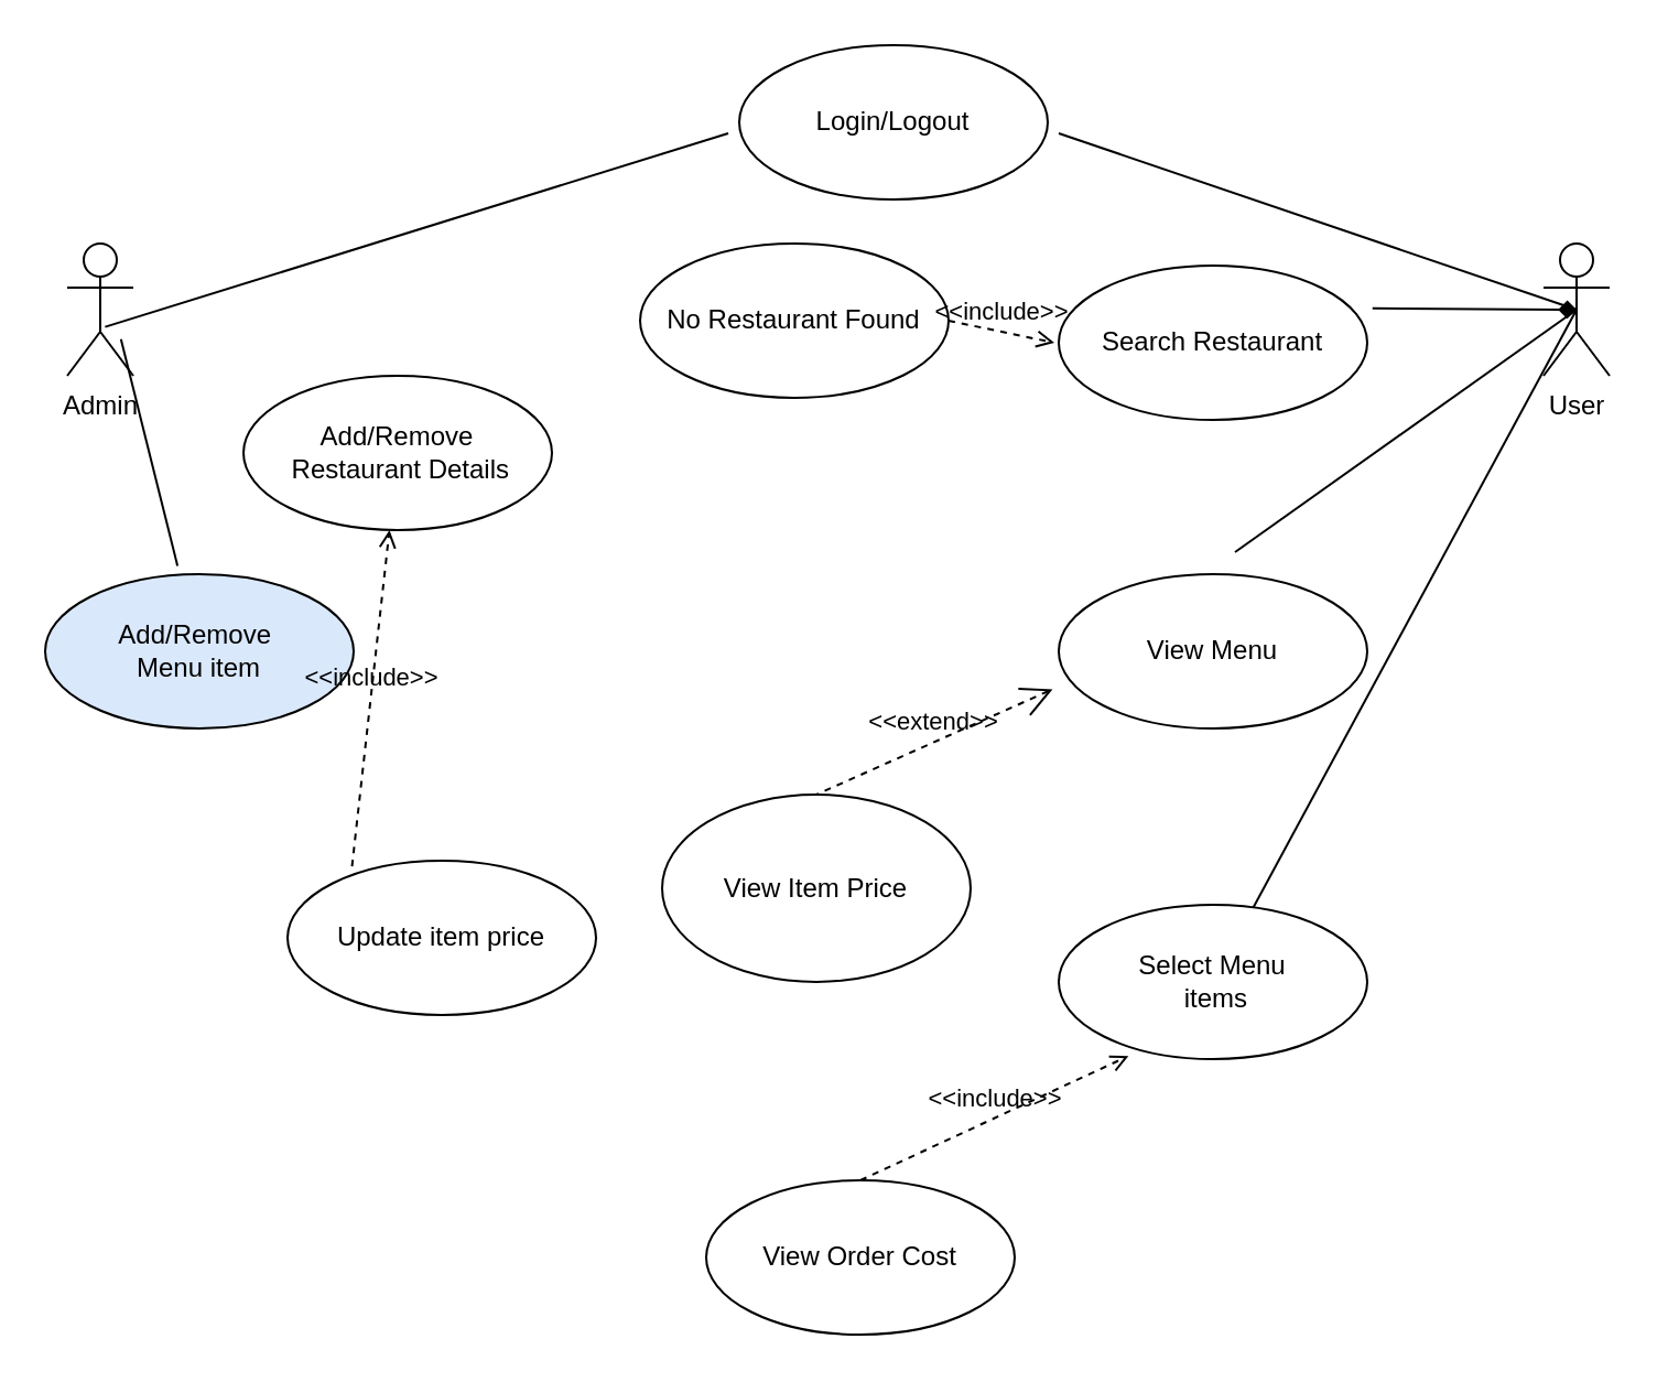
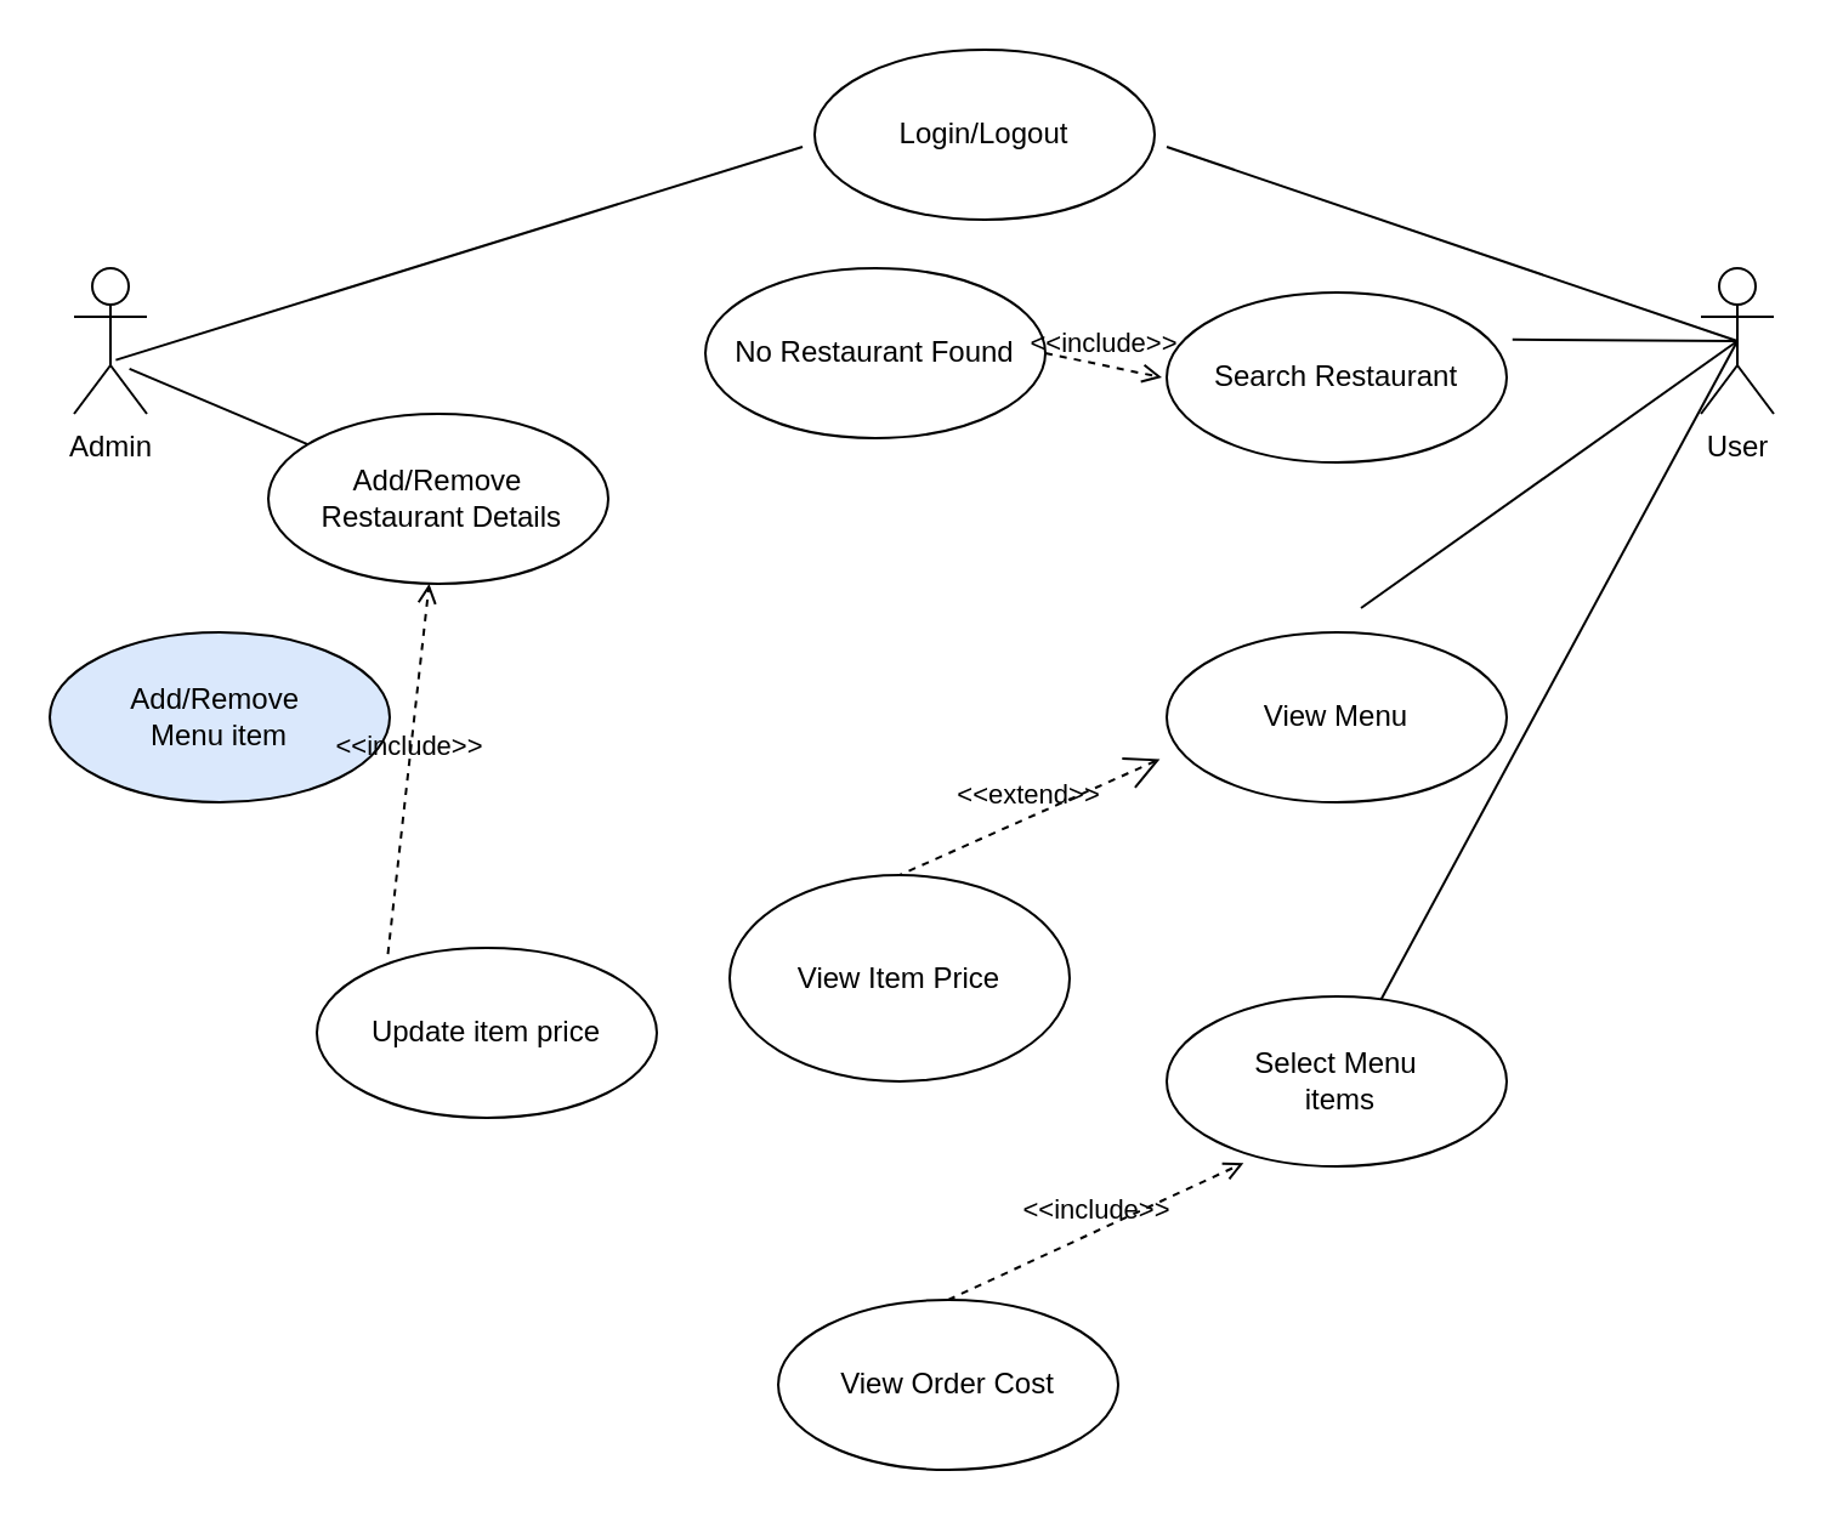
  <mxCell id="0" />
  <mxCell id="1" parent="0" />
  <mxCell id="2" value="Admin" style="shape=umlActor;html=1;verticalLabelPosition=bottom;verticalAlign=top;align=center;" vertex="1" parent="1"><mxGeometry x="30" y="110" width="30" height="60" as="geometry" /></mxCell>
  <mxCell id="3" value="User" style="shape=umlActor;html=1;verticalLabelPosition=bottom;verticalAlign=top;align=center;" vertex="1" parent="1"><mxGeometry x="700" y="110" width="30" height="60" as="geometry" /></mxCell>
  <mxCell id="4" value="Search Restaurant" style="ellipse;whiteSpace=wrap;html=1;" vertex="1" parent="1"><mxGeometry x="480" y="120" width="140" height="70" as="geometry" /></mxCell>
  <mxCell id="5" value="Login/Logout" style="ellipse;whiteSpace=wrap;html=1;" vertex="1" parent="1"><mxGeometry x="335" width="140" height="70" as="geometry" y="20" /></mxCell>
  <mxCell id="6" value="View Menu" style="ellipse;whiteSpace=wrap;html=1;" vertex="1" parent="1"><mxGeometry x="480" y="260" width="140" height="70" as="geometry" /></mxCell>
  <mxCell id="7" value="View Item Price" style="ellipse;whiteSpace=wrap;html=1;" vertex="1" parent="1"><mxGeometry x="300" y="360" width="140" height="85" as="geometry" /></mxCell>
  <mxCell id="8" value="Select Menu&lt;span style=&quot;color: rgba(0 , 0 , 0 , 0) ; font-family: monospace ; font-size: 0px&quot;&gt;%3CmxGraphModel%3E%3Croot%3E%3CmxCell%20id%3D%220%22%2F%3E%3CmxCell%20id%3D%221%22%20parent%3D%220%22%2F%3E%3CmxCell%20id%3D%222%22%20value%3D%22Get%20Item%20Price%26lt%3Bspan%20style%3D%26quot%3Bcolor%3A%20rgba(0%20%2C%200%20%2C%200%20%2C%200)%20%3B%20font-family%3A%20monospace%20%3B%20font-size%3A%200px%26quot%3B%26gt%3B%253CmxGraphModel%253E%253Croot%253E%253CmxCell%2520id%253D%25220%2522%252F%253E%253CmxCell%2520id%253D%25221%2522%2520parent%253D%25220%2522%252F%253E%253CmxCell%2520id%253D%25222%2522%2520value%253D%2522Restaurant%2520Menu%2522%2520style%253D%2522ellipse%253BwhiteSpace%253Dwrap%253Bhtml%253D1%253B%2522%2520vertex%253D%25221%2522%2520parent%253D%25221%2522%253E%253CmxGeometry%2520x%253D%2522260%2522%2520y%253D%2522280%2522%2520width%253D%2522140%2522%2520height%253D%252270%2522%2520as%253D%2522geometry%2522%252F%253E%253C%252FmxCell%253E%253C%252Froot%253E%253C%252FmxGraphModel%253E%26lt%3B%2Fspan%26gt%3B%22%20style%3D%22ellipse%3BwhiteSpace%3Dwrap%3Bhtml%3D1%3B%22%20vertex%3D%221%22%20parent%3D%221%22%3E%3CmxGeometry%20x%3D%22260%22%20y%3D%22370%22%20width%3D%22140%22%20height%3D%2270%22%20as%3D%22geometry%22%2F%3E%3C%2FmxCell%3E%3C%2Froot%3E%3C%2FmxGraphModel%3E&lt;/span&gt;&lt;br&gt;&amp;nbsp;items" style="ellipse;whiteSpace=wrap;html=1;" vertex="1" parent="1"><mxGeometry x="480" y="410" width="140" height="70" as="geometry" /></mxCell>
  <mxCell id="9" value="View Order Cost" style="ellipse;whiteSpace=wrap;html=1;" vertex="1" parent="1"><mxGeometry x="320" y="535" width="140" height="70" as="geometry" /></mxCell>
  <mxCell id="10" value="No Restaurant Found" style="ellipse;whiteSpace=wrap;html=1;" vertex="1" parent="1"><mxGeometry x="290" y="110" width="140" height="70" as="geometry" /></mxCell>
  <mxCell id="11" value="Add/Remove&lt;br&gt;&amp;nbsp;Restaurant Details" style="ellipse;whiteSpace=wrap;html=1;" vertex="1" parent="1"><mxGeometry x="110" y="170" width="140" height="70" as="geometry" /></mxCell>
  <mxCell id="12" value="Add/Remove&amp;nbsp;&lt;br&gt;Menu item" style="ellipse;whiteSpace=wrap;html=1;fillColor=#dae8fc;" vertex="1" parent="1"><mxGeometry x="20" y="260" width="140" height="70" as="geometry" /></mxCell>
  <mxCell id="13" value="Update item price" style="ellipse;whiteSpace=wrap;html=1;" vertex="1" parent="1"><mxGeometry x="130" y="390" width="140" height="70" as="geometry" /></mxCell>
  <mxCell id="14" value="" style="edgeStyle=none;html=1;endArrow=none;verticalAlign=bottom;exitX=0.573;exitY=0.63;exitDx=0;exitDy=0;exitPerimeter=0;" edge="1" parent="1" source="2"><mxGeometry width="160" relative="1" as="geometry"><mxPoint x="70" y="120" as="sourcePoint" /><mxPoint x="330" y="60" as="targetPoint" /></mxGeometry></mxCell>
  <mxCell id="15" value="" style="edgeStyle=none;html=1;endArrow=none;verticalAlign=bottom;" edge="1" parent="1"><mxGeometry width="160" relative="1" as="geometry"><mxPoint x="480" y="60" as="sourcePoint" /><mxPoint x="715" y="140" as="targetPoint" /></mxGeometry></mxCell>
- <mxCell id="16" value="" style="edgeStyle=none;html=1;endArrow=diamond;verticalAlign=bottom;entryX=0.5;entryY=0.5;entryDx=0;entryDy=0;entryPerimeter=0;exitX=1.017;exitY=0.277;exitDx=0;exitDy=0;exitPerimeter=0;" edge="1" parent="1" source="4" target="3"><mxGeometry width="160" relative="1" as="geometry"><mxPoint x="270" y="350" as="sourcePoint" /><mxPoint x="430" y="350" as="targetPoint" /><Array as="points" /></mxGeometry></mxCell>
+ <mxCell id="16" value="" style="edgeStyle=none;html=1;endArrow=none;verticalAlign=bottom;entryX=0.5;entryY=0.5;entryDx=0;entryDy=0;entryPerimeter=0;exitX=1.017;exitY=0.277;exitDx=0;exitDy=0;exitPerimeter=0;" edge="1" parent="1" source="4" target="3"><mxGeometry width="160" relative="1" as="geometry"><mxPoint x="270" y="350" as="sourcePoint" /><mxPoint x="430" y="350" as="targetPoint" /><Array as="points" /></mxGeometry></mxCell>
  <mxCell id="17" value="&amp;lt;&amp;lt;include&amp;gt;&amp;gt;" style="edgeStyle=none;html=1;endArrow=open;verticalAlign=bottom;dashed=1;labelBackgroundColor=none;exitX=1;exitY=0.5;exitDx=0;exitDy=0;" edge="1" parent="1" source="10"><mxGeometry width="160" relative="1" as="geometry"><mxPoint x="380" y="260" as="sourcePoint" /><mxPoint x="478" y="155" as="targetPoint" /></mxGeometry></mxCell>
  <mxCell id="18" value="&amp;lt;&amp;lt;extend&amp;gt;&amp;gt;" style="edgeStyle=none;html=1;startArrow=open;endArrow=none;startSize=12;verticalAlign=bottom;dashed=1;labelBackgroundColor=none;entryX=0.5;entryY=0;entryDx=0;entryDy=0;exitX=-0.02;exitY=0.746;exitDx=0;exitDy=0;exitPerimeter=0;" edge="1" parent="1" source="6" target="7"><mxGeometry width="160" relative="1" as="geometry"><mxPoint x="620" y="420" as="sourcePoint" /><mxPoint x="780" y="420" as="targetPoint" /></mxGeometry></mxCell>
  <mxCell id="19" value="" style="edgeStyle=none;html=1;endArrow=none;verticalAlign=bottom;entryX=0.5;entryY=0.5;entryDx=0;entryDy=0;entryPerimeter=0;" edge="1" parent="1" target="3"><mxGeometry width="160" relative="1" as="geometry"><mxPoint x="560" y="250" as="sourcePoint" /><mxPoint x="700" y="150" as="targetPoint" /></mxGeometry></mxCell>
  <mxCell id="20" value="" style="edgeStyle=none;html=1;endArrow=none;verticalAlign=bottom;entryX=0.5;entryY=0.5;entryDx=0;entryDy=0;entryPerimeter=0;" edge="1" parent="1" source="8" target="3"><mxGeometry width="160" relative="1" as="geometry"><mxPoint x="330" y="380" as="sourcePoint" /><mxPoint x="700" y="150" as="targetPoint" /></mxGeometry></mxCell>
  <mxCell id="21" value="&amp;lt;&amp;lt;include&amp;gt;&amp;gt;" style="edgeStyle=none;html=1;endArrow=open;verticalAlign=bottom;dashed=1;labelBackgroundColor=none;entryX=0.226;entryY=0.98;entryDx=0;entryDy=0;entryPerimeter=0;exitX=0.5;exitY=0;exitDx=0;exitDy=0;" edge="1" parent="1" source="9" target="8"><mxGeometry width="160" relative="1" as="geometry"><mxPoint x="330" y="380" as="sourcePoint" /><mxPoint x="490" y="380" as="targetPoint" /></mxGeometry></mxCell>
+ <mxCell id="22" value="" style="edgeStyle=none;html=1;endArrow=none;verticalAlign=bottom;exitX=0.76;exitY=0.69;exitDx=0;exitDy=0;exitPerimeter=0;" edge="1" parent="1" source="2" target="11"><mxGeometry width="160" relative="1" as="geometry"><mxPoint x="290" y="280" as="sourcePoint" /><mxPoint x="450" y="280" as="targetPoint" /></mxGeometry></mxCell>
  <mxCell id="23" value="&amp;lt;&amp;lt;include&amp;gt;&amp;gt;" style="edgeStyle=none;html=1;endArrow=open;verticalAlign=bottom;dashed=1;labelBackgroundColor=none;exitX=0.209;exitY=0.037;exitDx=0;exitDy=0;exitPerimeter=0;" edge="1" parent="1" source="13" target="11"><mxGeometry width="160" relative="1" as="geometry"><mxPoint x="90" y="340" as="sourcePoint" /><mxPoint x="250" y="340" as="targetPoint" /></mxGeometry></mxCell>
- <mxCell id="24" value="" style="edgeStyle=none;html=1;endArrow=none;verticalAlign=bottom;exitX=0.813;exitY=0.723;exitDx=0;exitDy=0;exitPerimeter=0;entryX=0.429;entryY=-0.054;entryDx=0;entryDy=0;entryPerimeter=0;" edge="1" parent="1" source="2" target="12"><mxGeometry width="160" relative="1" as="geometry"><mxPoint x="290" y="280" as="sourcePoint" /><mxPoint x="450" y="280" as="targetPoint" /></mxGeometry></mxCell>
